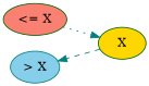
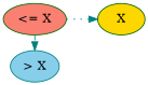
  digraph {
    rankdir=LR
    node [color=darkgreen shape=oval style=filled]
    edge [arrowhead=normal color=teal]
    n1 [fillcolor=salmon label="<= X"]
    n2 [color=teal fillcolor=skyblue label="> X"]
    n3 [fillcolor=gold label=X]
    subgraph sub_1 {
      rank=same
      n1
      n2
    }
    n1 -> n3 [style=dotted]
-   n3 -> n2 [style=dashed]
+   n1 -> n2 [style=dashed]
  }
